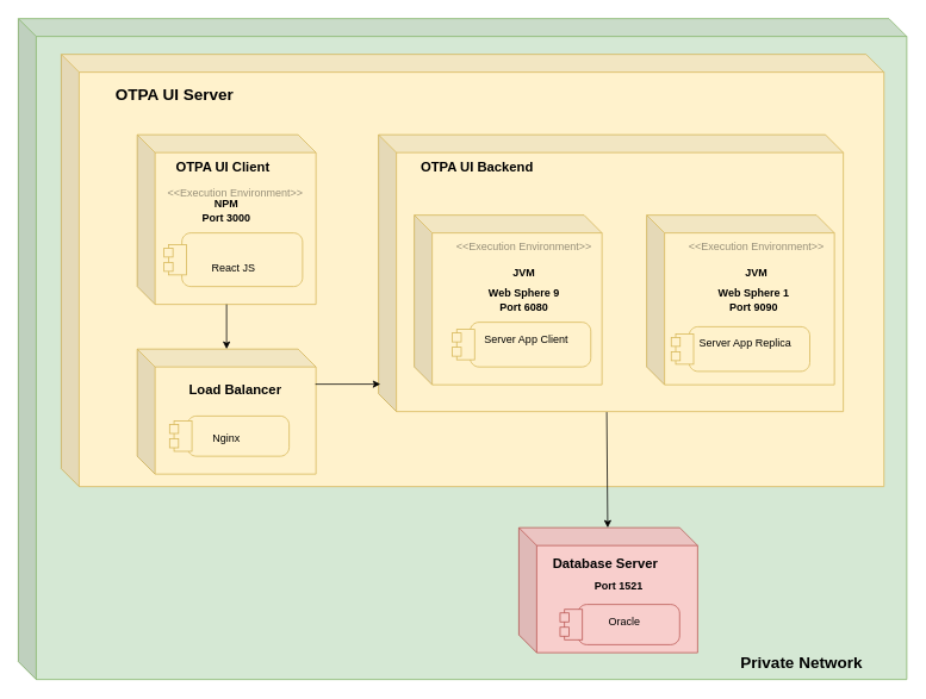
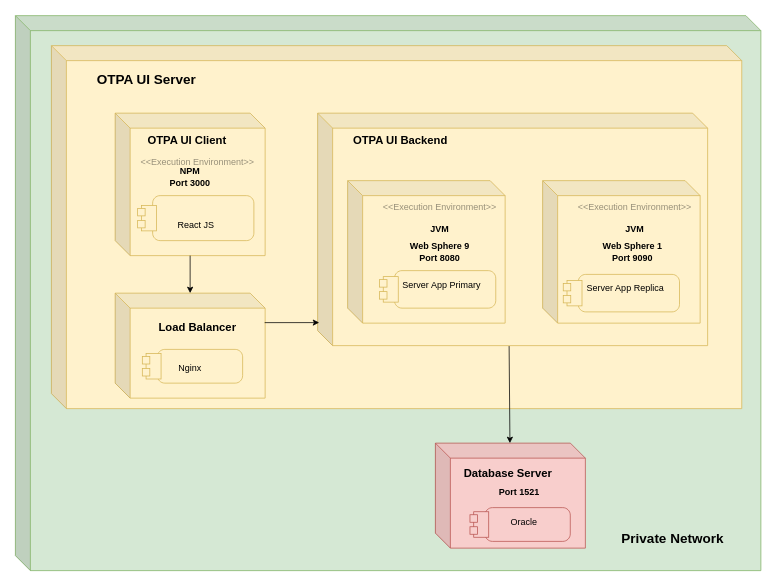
  <mxCell id="0" />
  <mxCell id="1" parent="0" />
  <mxCell id="2" value="" style="shape=cube;whiteSpace=wrap;html=1;boundedLbl=1;backgroundOutline=1;darkOpacity=0.05;darkOpacity2=0.1;fillColor=#d5e8d4;strokeColor=#82b366;" vertex="1" parent="1"><mxGeometry x="20" y="20" width="994" height="740" as="geometry" /></mxCell>
  <mxCell id="3" value="" style="shape=cube;whiteSpace=wrap;html=1;boundedLbl=1;backgroundOutline=1;darkOpacity=0.05;darkOpacity2=0.1;fillColor=#fff2cc;strokeColor=#d6b656;" parent="1" vertex="1"><mxGeometry x="68" y="60" width="920.5" height="484" as="geometry" /></mxCell>
  <mxCell id="4" value="" style="shape=cube;whiteSpace=wrap;html=1;boundedLbl=1;backgroundOutline=1;darkOpacity=0.05;darkOpacity2=0.1;fillColor=#fff2cc;strokeColor=#d6b656;" parent="1" vertex="1"><mxGeometry x="423" y="150" width="520" height="310" as="geometry" /></mxCell>
  <mxCell id="5" value="" style="shape=cube;whiteSpace=wrap;html=1;boundedLbl=1;backgroundOutline=1;darkOpacity=0.05;darkOpacity2=0.1;fillColor=#fff2cc;strokeColor=#d6b656;" parent="1" vertex="1"><mxGeometry x="463" y="240" width="210" height="190" as="geometry" /></mxCell>
- <mxCell id="6" value="Server App Client" style="shape=mxgraph.uml25.actionParams;html=1;align=center;verticalAlign=top;absoluteArcSize=1;arcSize=10;dashed=0;spacingLeft=10;spacingTop=5;fillColor=#fff2cc;strokeColor=#d6b656;" parent="1" vertex="1"><mxGeometry x="505.5" y="360" width="155" height="50" as="geometry" /></mxCell>
+ <mxCell id="6" value="Server App Primary" style="shape=mxgraph.uml25.actionParams;html=1;align=center;verticalAlign=top;absoluteArcSize=1;arcSize=10;dashed=0;spacingLeft=10;spacingTop=5;fillColor=#fff2cc;strokeColor=#d6b656;" parent="1" vertex="1"><mxGeometry x="505.5" y="360" width="155" height="50" as="geometry" /></mxCell>
  <mxCell id="7" value="&lt;p style=&quot;line-height: 1.5;&quot;&gt;&amp;lt;&amp;lt;Execution Environment&amp;gt;&amp;gt;&lt;/p&gt;" style="text;html=1;strokeColor=none;fillColor=none;align=center;verticalAlign=middle;whiteSpace=wrap;rounded=0;opacity=0;shadow=0;perimeterSpacing=0;textOpacity=40;" parent="1" vertex="1"><mxGeometry x="505.5" y="260" width="160" height="30" as="geometry" /></mxCell>
- <mxCell id="8" value="&lt;b&gt;Web Sphere 9&lt;br&gt;Port 6080&lt;/b&gt;" style="text;html=1;strokeColor=none;fillColor=none;align=center;verticalAlign=middle;whiteSpace=wrap;rounded=0;" parent="1" vertex="1"><mxGeometry x="505.5" y="320" width="160" height="30" as="geometry" /></mxCell>
+ <mxCell id="8" value="&lt;b&gt;Web Sphere 9&lt;br&gt;Port 8080&lt;/b&gt;" style="text;html=1;strokeColor=none;fillColor=none;align=center;verticalAlign=middle;whiteSpace=wrap;rounded=0;" parent="1" vertex="1"><mxGeometry x="505.5" y="320" width="160" height="30" as="geometry" /></mxCell>
  <mxCell id="9" value="&lt;b&gt;JVM&lt;/b&gt;" style="text;html=1;strokeColor=none;fillColor=none;align=center;verticalAlign=middle;whiteSpace=wrap;rounded=0;" parent="1" vertex="1"><mxGeometry x="505.5" y="290" width="160" height="30" as="geometry" /></mxCell>
  <mxCell id="10" value="" style="shape=cube;whiteSpace=wrap;html=1;boundedLbl=1;backgroundOutline=1;darkOpacity=0.05;darkOpacity2=0.1;fillColor=#fff2cc;strokeColor=#d6b656;" parent="1" vertex="1"><mxGeometry x="723" y="240" width="210" height="190" as="geometry" /></mxCell>
  <mxCell id="11" value="Server App Replica" style="shape=mxgraph.uml25.actionParams;html=1;align=center;verticalAlign=top;absoluteArcSize=1;arcSize=10;dashed=0;spacingLeft=10;spacingTop=5;fillColor=#fff2cc;strokeColor=#d6b656;" parent="1" vertex="1"><mxGeometry x="750.5" y="365" width="155" height="50" as="geometry" /></mxCell>
  <mxCell id="12" value="&lt;p style=&quot;line-height: 1.5;&quot;&gt;&amp;lt;&amp;lt;Execution Environment&amp;gt;&amp;gt;&lt;/p&gt;" style="text;html=1;strokeColor=none;fillColor=none;align=center;verticalAlign=middle;whiteSpace=wrap;rounded=0;opacity=0;shadow=0;perimeterSpacing=0;textOpacity=40;" parent="1" vertex="1"><mxGeometry x="765.5" y="260" width="160" height="30" as="geometry" /></mxCell>
  <mxCell id="13" value="&lt;b&gt;JVM&lt;/b&gt;" style="text;html=1;strokeColor=none;fillColor=none;align=center;verticalAlign=middle;whiteSpace=wrap;rounded=0;" parent="1" vertex="1"><mxGeometry x="765.5" y="290" width="160" height="30" as="geometry" /></mxCell>
  <mxCell id="14" value="&lt;b&gt;&lt;font style=&quot;font-size: 15px;&quot;&gt;OTPA UI Backend&lt;/font&gt;&lt;/b&gt;" style="text;html=1;strokeColor=none;fillColor=none;align=center;verticalAlign=middle;whiteSpace=wrap;rounded=0;shadow=0;opacity=0;" parent="1" vertex="1"><mxGeometry x="443" y="170" width="181" height="30" as="geometry" /></mxCell>
  <mxCell id="15" value="" style="shape=cube;whiteSpace=wrap;html=1;boundedLbl=1;backgroundOutline=1;darkOpacity=0.05;darkOpacity2=0.1;fillColor=#fff2cc;strokeColor=#d6b656;" parent="1" vertex="1"><mxGeometry x="153" y="150" width="200" height="190" as="geometry" /></mxCell>
  <mxCell id="16" value="&lt;b&gt;&lt;font style=&quot;font-size: 15px;&quot;&gt;OTPA UI Client&lt;/font&gt;&lt;/b&gt;" style="text;html=1;strokeColor=#d6b656;fillColor=#fff2cc;align=center;verticalAlign=middle;whiteSpace=wrap;rounded=0;shadow=0;fontSize=12;opacity=0;" parent="1" vertex="1"><mxGeometry x="173" y="170" width="152" height="30" as="geometry" /></mxCell>
  <mxCell id="17" value="&lt;b&gt;Web Sphere 1&lt;br&gt;Port 9090&lt;/b&gt;" style="text;html=1;strokeColor=none;fillColor=none;align=center;verticalAlign=middle;whiteSpace=wrap;rounded=0;" parent="1" vertex="1"><mxGeometry x="763" y="320" width="160" height="30" as="geometry" /></mxCell>
  <mxCell id="18" value="&lt;b&gt;NPM&lt;br&gt;Port 3000&lt;/b&gt;" style="text;html=1;strokeColor=none;fillColor=none;align=center;verticalAlign=middle;whiteSpace=wrap;rounded=0;" parent="1" vertex="1"><mxGeometry x="173" y="220" width="160" height="30" as="geometry" /></mxCell>
  <mxCell id="19" value="&lt;p style=&quot;line-height: 1.5;&quot;&gt;&amp;lt;&amp;lt;Execution Environment&amp;gt;&amp;gt;&lt;/p&gt;" style="text;html=1;strokeColor=none;fillColor=none;align=center;verticalAlign=middle;whiteSpace=wrap;rounded=0;opacity=0;shadow=0;perimeterSpacing=0;textOpacity=40;" parent="1" vertex="1"><mxGeometry x="183" y="200" width="160" height="30" as="geometry" /></mxCell>
  <mxCell id="20" value="" style="shape=mxgraph.uml25.actionParams;html=1;align=center;verticalAlign=top;absoluteArcSize=1;arcSize=10;dashed=0;spacingLeft=10;spacingTop=5;fillColor=#fff2cc;strokeColor=#d6b656;" parent="1" vertex="1"><mxGeometry x="183" y="260" width="155" height="60" as="geometry" /></mxCell>
  <mxCell id="21" value="React JS" style="text;html=1;strokeColor=none;fillColor=none;align=center;verticalAlign=middle;whiteSpace=wrap;rounded=0;shadow=0;fontSize=12;opacity=0;" parent="1" vertex="1"><mxGeometry x="230.5" y="285" width="60" height="30" as="geometry" /></mxCell>
  <mxCell id="22" value="" style="shape=cube;whiteSpace=wrap;html=1;boundedLbl=1;backgroundOutline=1;darkOpacity=0.05;darkOpacity2=0.1;fillColor=#fff2cc;strokeColor=#d6b656;" parent="1" vertex="1"><mxGeometry x="153" y="390" width="200" height="140" as="geometry" /></mxCell>
  <mxCell id="23" value="" style="shape=mxgraph.uml25.actionParams;html=1;align=center;verticalAlign=top;absoluteArcSize=1;arcSize=10;dashed=0;spacingLeft=10;spacingTop=5;fillColor=#fff2cc;strokeColor=#d6b656;" parent="1" vertex="1"><mxGeometry x="189.25" y="465" width="133.75" height="45" as="geometry" /></mxCell>
  <mxCell id="24" value="Nginx" style="text;html=1;strokeColor=none;fillColor=none;align=center;verticalAlign=middle;whiteSpace=wrap;rounded=0;shadow=0;fontSize=12;opacity=0;" parent="1" vertex="1"><mxGeometry x="223" y="475" width="60" height="30" as="geometry" /></mxCell>
  <mxCell id="25" value="&lt;font style=&quot;font-size: 15px;&quot;&gt;Load Balancer&lt;/font&gt;" style="text;html=1;strokeColor=none;fillColor=none;align=center;verticalAlign=middle;whiteSpace=wrap;rounded=0;shadow=0;fontSize=12;opacity=0;fontStyle=1" parent="1" vertex="1"><mxGeometry x="183" y="420" width="160" height="30" as="geometry" /></mxCell>
  <mxCell id="26" value="" style="shape=cube;whiteSpace=wrap;html=1;boundedLbl=1;backgroundOutline=1;darkOpacity=0.05;darkOpacity2=0.1;fillColor=#f8cecc;strokeColor=#b85450;" parent="1" vertex="1"><mxGeometry x="580" y="590" width="200" height="140" as="geometry" /></mxCell>
  <mxCell id="27" value="" style="endArrow=classic;html=1;rounded=0;fontSize=15;" parent="1" target="22" edge="1"><mxGeometry width="50" height="50" relative="1" as="geometry"><mxPoint x="253" y="340" as="sourcePoint" /><mxPoint x="573" y="350" as="targetPoint" /></mxGeometry></mxCell>
  <mxCell id="28" value="" style="endArrow=classic;html=1;rounded=0;fontSize=15;entryX=0.004;entryY=0.901;entryDx=0;entryDy=0;entryPerimeter=0;exitX=0.997;exitY=0.281;exitDx=0;exitDy=0;exitPerimeter=0;" parent="1" source="22" target="4" edge="1"><mxGeometry width="50" height="50" relative="1" as="geometry"><mxPoint x="353" y="440" as="sourcePoint" /><mxPoint x="573" y="450" as="targetPoint" /></mxGeometry></mxCell>
  <mxCell id="29" value="" style="endArrow=classic;html=1;rounded=0;fontSize=15;exitX=0.491;exitY=1.002;exitDx=0;exitDy=0;exitPerimeter=0;" parent="1" source="4" target="26" edge="1"><mxGeometry width="50" height="50" relative="1" as="geometry"><mxPoint x="523" y="500" as="sourcePoint" /><mxPoint x="678" y="549" as="targetPoint" /></mxGeometry></mxCell>
  <mxCell id="30" value="" style="shape=cube;whiteSpace=wrap;html=1;boundedLbl=1;backgroundOutline=1;darkOpacity=0.05;darkOpacity2=0.1;shadow=0;fontSize=15;opacity=0;" parent="1" vertex="1"><mxGeometry x="443" y="340" width="120" height="80" as="geometry" /></mxCell>
  <mxCell id="31" value="OTPA UI Server" style="text;html=1;strokeColor=none;fillColor=none;align=center;verticalAlign=middle;whiteSpace=wrap;rounded=0;shadow=0;fontSize=18;opacity=0;fontStyle=1" parent="1" vertex="1"><mxGeometry x="108" y="90" width="174" height="30" as="geometry" /></mxCell>
- <mxCell id="32" value="Private Network" style="text;html=1;strokeColor=none;fillColor=none;align=center;verticalAlign=middle;whiteSpace=wrap;rounded=0;shadow=0;fontSize=18;opacity=0;fontStyle=1" parent="1" vertex="1"><mxGeometry x="803.5" y="727" width="185" height="30" as="geometry" /></mxCell>
+ <mxCell id="32" value="Private Network" style="text;html=1;strokeColor=none;fillColor=none;align=center;verticalAlign=middle;whiteSpace=wrap;rounded=0;shadow=0;fontSize=18;opacity=0;fontStyle=1" parent="1" vertex="1"><mxGeometry x="803.5" y="702" width="185" height="30" as="geometry" /></mxCell>
  <mxCell id="33" value="&lt;font style=&quot;font-size: 15px;&quot;&gt;Database Server&lt;/font&gt;" style="text;html=1;strokeColor=none;fillColor=none;align=center;verticalAlign=middle;whiteSpace=wrap;rounded=0;shadow=0;fontSize=12;opacity=0;fontStyle=1" vertex="1" parent="1"><mxGeometry x="612" y="614" width="130" height="30" as="geometry" /></mxCell>
  <mxCell id="34" value="&lt;b&gt;&lt;br&gt;Port 1521&lt;/b&gt;" style="text;html=1;strokeColor=none;fillColor=none;align=center;verticalAlign=middle;whiteSpace=wrap;rounded=0;" vertex="1" parent="1"><mxGeometry x="612" y="633" width="160" height="30" as="geometry" /></mxCell>
  <mxCell id="35" value="Oracle" style="shape=mxgraph.uml25.actionParams;html=1;align=center;verticalAlign=top;absoluteArcSize=1;arcSize=10;dashed=0;spacingLeft=10;spacingTop=5;fillColor=#f8cecc;strokeColor=#b85450;" vertex="1" parent="1"><mxGeometry x="626.13" y="676" width="133.75" height="45" as="geometry" /></mxCell>
